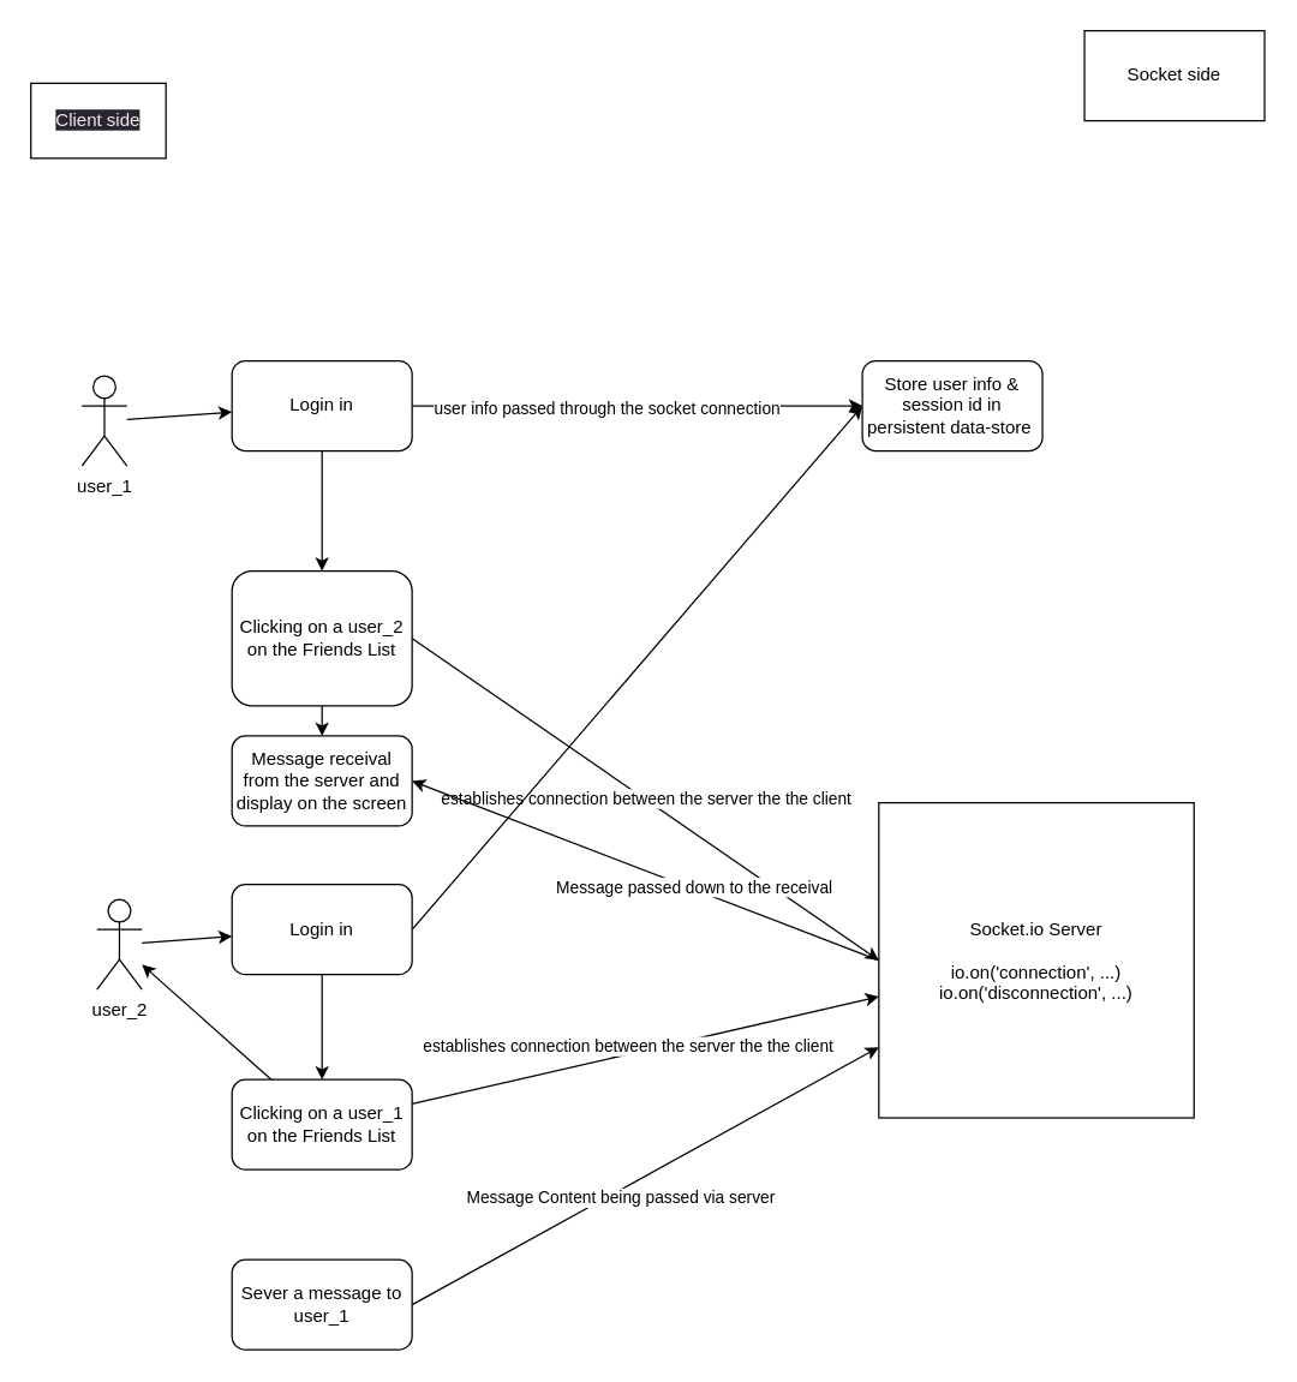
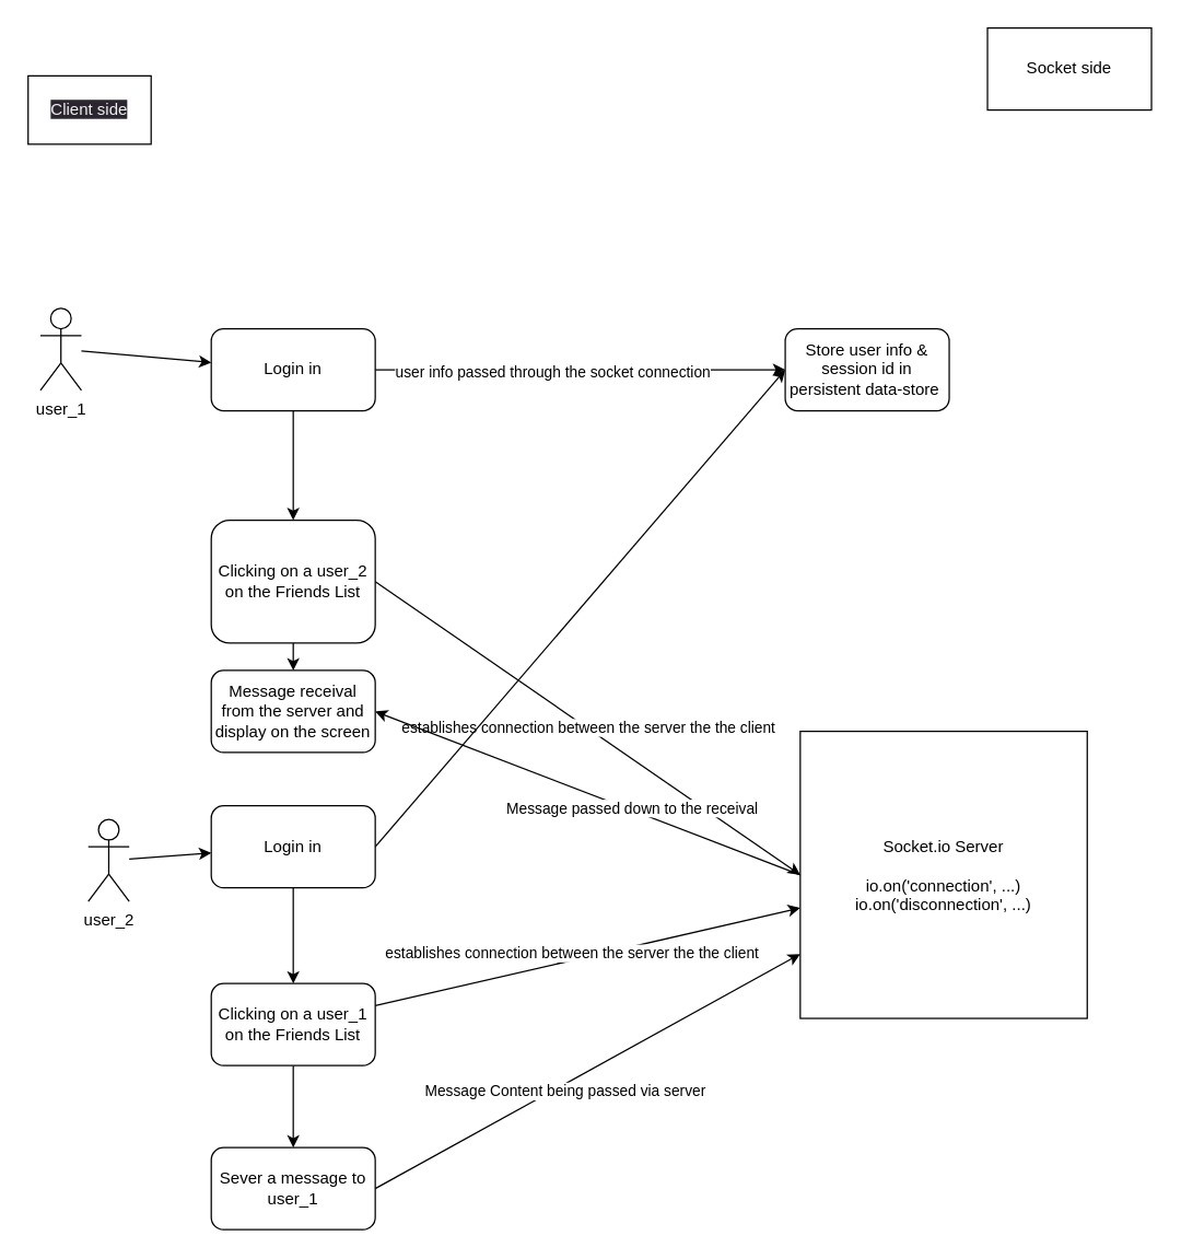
  <mxCell id="0" />
  <mxCell id="1" parent="0" />
  <mxCell id="2" style="edgeStyle=none;html=1;entryX=0;entryY=0.5;entryDx=0;entryDy=0;" edge="1" parent="1" source="5" target="6"><mxGeometry relative="1" as="geometry"><mxPoint x="454" y="270" as="targetPoint" /></mxGeometry></mxCell>
  <mxCell id="3" value="user info passed through the socket connection" style="edgeLabel;html=1;align=center;verticalAlign=middle;resizable=0;points=[];" vertex="1" connectable="0" parent="2"><mxGeometry x="-0.142" y="-1" relative="1" as="geometry"><mxPoint as="offset" /></mxGeometry></mxCell>
  <mxCell id="4" style="edgeStyle=none;html=1;entryX=0.5;entryY=0;entryDx=0;entryDy=0;" edge="1" parent="1" source="5" target="10"><mxGeometry relative="1" as="geometry"><mxPoint x="214" y="400" as="targetPoint" /></mxGeometry></mxCell>
  <mxCell id="5" value="Login in" style="rounded=1;whiteSpace=wrap;html=1;" parent="1" vertex="1"><mxGeometry x="154" y="240" width="120" height="60" as="geometry" /></mxCell>
  <mxCell id="6" value="Store user info &amp;amp; session id in persistent data-store&amp;nbsp;" style="rounded=1;whiteSpace=wrap;html=1;" vertex="1" parent="1"><mxGeometry x="574" y="240" width="120" height="60" as="geometry" /></mxCell>
  <mxCell id="7" value="&lt;span style=&quot;color: rgb(240, 240, 240); font-family: Helvetica; font-size: 12px; font-style: normal; font-variant-ligatures: normal; font-variant-caps: normal; font-weight: 400; letter-spacing: normal; orphans: 2; text-align: center; text-indent: 0px; text-transform: none; widows: 2; word-spacing: 0px; -webkit-text-stroke-width: 0px; background-color: rgb(42, 37, 47); text-decoration-thickness: initial; text-decoration-style: initial; text-decoration-color: initial; float: none; display: inline !important;&quot;&gt;Client side&lt;/span&gt;" style="rounded=0;whiteSpace=wrap;html=1;" vertex="1" parent="1"><mxGeometry x="20" y="55" width="90" height="50" as="geometry" /></mxCell>
  <mxCell id="8" value="establishes connection between the server the the client" style="edgeStyle=none;html=1;exitX=1;exitY=0.5;exitDx=0;exitDy=0;entryX=0;entryY=0.5;entryDx=0;entryDy=0;" edge="1" parent="1" source="10" target="24"><mxGeometry relative="1" as="geometry" /></mxCell>
  <mxCell id="9" style="edgeStyle=none;html=1;exitX=0.5;exitY=1;exitDx=0;exitDy=0;" edge="1" parent="1" source="10" target="29"><mxGeometry relative="1" as="geometry" /></mxCell>
  <mxCell id="10" value="Clicking on a user_2 on the Friends List" style="rounded=1;whiteSpace=wrap;html=1;" vertex="1" parent="1"><mxGeometry x="154" y="380" width="120" height="90" as="geometry" /></mxCell>
  <mxCell id="11" value="" style="edgeStyle=none;html=1;" edge="1" parent="1" source="12" target="5"><mxGeometry relative="1" as="geometry" /></mxCell>
- <mxCell id="12" value="user_1&lt;br&gt;" style="shape=umlActor;verticalLabelPosition=bottom;verticalAlign=top;html=1;outlineConnect=0;" vertex="1" parent="1"><mxGeometry x="54" y="250" width="30" height="60" as="geometry" /></mxCell>
+ <mxCell id="12" value="user_1&lt;br&gt;" style="shape=umlActor;verticalLabelPosition=bottom;verticalAlign=top;html=1;outlineConnect=0;" vertex="1" parent="1"><mxGeometry x="29" y="225" width="30" height="60" as="geometry" /></mxCell>
  <mxCell id="13" style="edgeStyle=none;html=1;entryX=0.5;entryY=0;entryDx=0;entryDy=0;" edge="1" parent="1" source="15" target="21"><mxGeometry relative="1" as="geometry"><mxPoint x="224" y="729" as="targetPoint" /></mxGeometry></mxCell>
  <mxCell id="14" style="edgeStyle=none;html=1;exitX=1;exitY=0.5;exitDx=0;exitDy=0;entryX=0;entryY=0.5;entryDx=0;entryDy=0;" edge="1" parent="1" source="15" target="6"><mxGeometry relative="1" as="geometry" /></mxCell>
  <mxCell id="15" value="Login in" style="rounded=1;whiteSpace=wrap;html=1;" vertex="1" parent="1"><mxGeometry x="154" y="589" width="120" height="60" as="geometry" /></mxCell>
  <mxCell id="16" value="" style="edgeStyle=none;html=1;" edge="1" parent="1" source="17" target="15"><mxGeometry relative="1" as="geometry" /></mxCell>
  <mxCell id="17" value="user_2" style="shape=umlActor;verticalLabelPosition=bottom;verticalAlign=top;html=1;outlineConnect=0;" vertex="1" parent="1"><mxGeometry x="64" y="599" width="30" height="60" as="geometry" /></mxCell>
  <mxCell id="18" style="edgeStyle=none;html=1;" edge="1" parent="1" source="21" target="24"><mxGeometry relative="1" as="geometry" /></mxCell>
  <mxCell id="19" value="establishes connection between the server the the client" style="edgeLabel;html=1;align=center;verticalAlign=middle;resizable=0;points=[];" vertex="1" connectable="0" parent="18"><mxGeometry x="-0.071" y="6" relative="1" as="geometry"><mxPoint x="1" as="offset" /></mxGeometry></mxCell>
- <mxCell id="20" style="edgeStyle=none;html=1;" edge="1" parent="1" source="21" target="17"><mxGeometry relative="1" as="geometry" /></mxCell>
+ <mxCell id="20" style="edgeStyle=none;html=1;entryX=0.5;entryY=0;entryDx=0;entryDy=0;" edge="1" parent="1" source="21" target="28"><mxGeometry relative="1" as="geometry" /></mxCell>
  <mxCell id="21" value="Clicking on a user_1 on the Friends List" style="rounded=1;whiteSpace=wrap;html=1;" vertex="1" parent="1"><mxGeometry x="154" y="719" width="120" height="60" as="geometry" /></mxCell>
  <mxCell id="22" style="edgeStyle=none;html=1;exitX=0;exitY=0.5;exitDx=0;exitDy=0;entryX=1;entryY=0.5;entryDx=0;entryDy=0;" edge="1" parent="1" source="24" target="29"><mxGeometry relative="1" as="geometry"><mxPoint x="214" y="460" as="targetPoint" /></mxGeometry></mxCell>
  <mxCell id="23" value="Message passed down to the receival" style="edgeLabel;html=1;align=center;verticalAlign=middle;resizable=0;points=[];" vertex="1" connectable="0" parent="22"><mxGeometry x="-0.197" y="-1" relative="1" as="geometry"><mxPoint x="1" as="offset" /></mxGeometry></mxCell>
  <mxCell id="24" value="Socket.io Server&lt;br&gt;&lt;br&gt;io.on('connection', ...)&lt;br&gt;io.on('disconnection', ...)&lt;br&gt;" style="whiteSpace=wrap;html=1;aspect=fixed;" vertex="1" parent="1"><mxGeometry x="585" y="534.5" width="210" height="210" as="geometry" /></mxCell>
  <mxCell id="25" value="Socket side" style="rounded=0;whiteSpace=wrap;html=1;" vertex="1" parent="1"><mxGeometry x="722" width="120" height="60" as="geometry" y="20" /></mxCell>
  <mxCell id="26" style="edgeStyle=none;html=1;exitX=1;exitY=0.5;exitDx=0;exitDy=0;" edge="1" parent="1" source="28" target="24"><mxGeometry relative="1" as="geometry" /></mxCell>
  <mxCell id="27" value="Message Content being passed via server" style="edgeLabel;html=1;align=center;verticalAlign=middle;resizable=0;points=[];" vertex="1" connectable="0" parent="26"><mxGeometry x="-0.121" y="-4" relative="1" as="geometry"><mxPoint as="offset" /></mxGeometry></mxCell>
  <mxCell id="28" value="Sever a message to user_1" style="rounded=1;whiteSpace=wrap;html=1;" vertex="1" parent="1"><mxGeometry x="154" y="839" width="120" height="60" as="geometry" /></mxCell>
  <mxCell id="29" value="Message receival from the server and display on the screen" style="rounded=1;whiteSpace=wrap;html=1;" vertex="1" parent="1"><mxGeometry x="154" y="490" width="120" height="60" as="geometry" /></mxCell>
